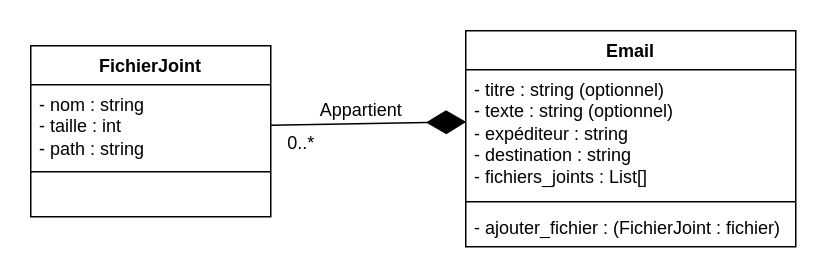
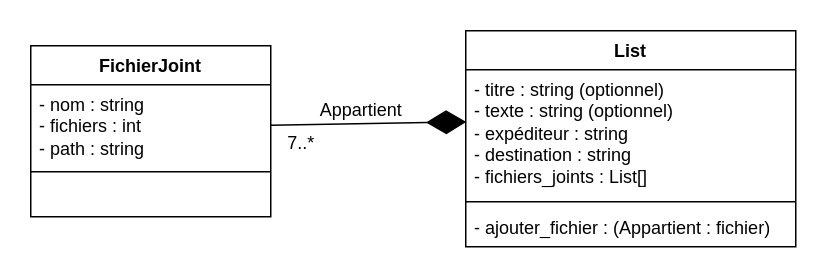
  <mxCell id="0" />
  <mxCell id="1" parent="0" />
  <mxCell id="2" value="FichierJoint" style="swimlane;fontStyle=1;align=center;verticalAlign=top;childLayout=stackLayout;horizontal=1;startSize=26;horizontalStack=0;resizeParent=1;resizeParentMax=0;resizeLast=0;collapsible=1;marginBottom=0;whiteSpace=wrap;html=1;" vertex="1" parent="1"><mxGeometry x="20" y="30" width="160" height="114" as="geometry" /></mxCell>
- <mxCell id="3" value="- nom : string&lt;div&gt;- taille : int&lt;/div&gt;&lt;div&gt;- path : string&lt;/div&gt;" style="text;strokeColor=none;fillColor=none;align=left;verticalAlign=top;spacingLeft=4;spacingRight=4;overflow=hidden;rotatable=0;points=[[0,0.5],[1,0.5]];portConstraint=eastwest;whiteSpace=wrap;html=1;" vertex="1" parent="2"><mxGeometry y="26" width="160" height="54" as="geometry" /></mxCell>
+ <mxCell id="3" value="- nom : string&lt;div&gt;- fichiers : int&lt;/div&gt;&lt;div&gt;- path : string&lt;/div&gt;" style="text;strokeColor=none;fillColor=none;align=left;verticalAlign=top;spacingLeft=4;spacingRight=4;overflow=hidden;rotatable=0;points=[[0,0.5],[1,0.5]];portConstraint=eastwest;whiteSpace=wrap;html=1;" vertex="1" parent="2"><mxGeometry y="26" width="160" height="54" as="geometry" /></mxCell>
  <mxCell id="4" value="" style="line;strokeWidth=1;fillColor=none;align=left;verticalAlign=middle;spacingTop=-1;spacingLeft=3;spacingRight=3;rotatable=0;labelPosition=right;points=[];portConstraint=eastwest;strokeColor=inherit;" vertex="1" parent="2"><mxGeometry y="80" width="160" height="8" as="geometry" /></mxCell>
  <mxCell id="5" value="&lt;div&gt;&lt;br&gt;&lt;/div&gt;&lt;div&gt;&lt;br&gt;&lt;/div&gt;" style="text;strokeColor=none;fillColor=none;align=left;verticalAlign=top;spacingLeft=4;spacingRight=4;overflow=hidden;rotatable=0;points=[[0,0.5],[1,0.5]];portConstraint=eastwest;whiteSpace=wrap;html=1;" vertex="1" parent="2"><mxGeometry y="88" width="160" height="26" as="geometry" /></mxCell>
- <mxCell id="6" value="Email" style="swimlane;fontStyle=1;align=center;verticalAlign=top;childLayout=stackLayout;horizontal=1;startSize=26;horizontalStack=0;resizeParent=1;resizeParentMax=0;resizeLast=0;collapsible=1;marginBottom=0;whiteSpace=wrap;html=1;" vertex="1" parent="1"><mxGeometry x="310" y="20" width="220" height="144" as="geometry" /></mxCell>
+ <mxCell id="6" value="List" style="swimlane;fontStyle=1;align=center;verticalAlign=top;childLayout=stackLayout;horizontal=1;startSize=26;horizontalStack=0;resizeParent=1;resizeParentMax=0;resizeLast=0;collapsible=1;marginBottom=0;whiteSpace=wrap;html=1;" vertex="1" parent="1"><mxGeometry x="310" y="20" width="220" height="144" as="geometry" /></mxCell>
  <mxCell id="7" value="- titre : string (optionnel)&lt;div&gt;- texte : string&amp;nbsp;&lt;span style=&quot;background-color: initial;&quot;&gt;(optionnel)&lt;/span&gt;&lt;/div&gt;&lt;div&gt;&lt;span style=&quot;background-color: initial;&quot;&gt;- expéditeur : string&lt;/span&gt;&lt;/div&gt;&lt;div&gt;&lt;span style=&quot;background-color: initial;&quot;&gt;- destination : string&lt;/span&gt;&lt;/div&gt;&lt;div&gt;&lt;span style=&quot;background-color: initial;&quot;&gt;- fichiers_joints : List[]&lt;/span&gt;&lt;/div&gt;" style="text;strokeColor=none;fillColor=none;align=left;verticalAlign=top;spacingLeft=4;spacingRight=4;overflow=hidden;rotatable=0;points=[[0,0.5],[1,0.5]];portConstraint=eastwest;whiteSpace=wrap;html=1;" vertex="1" parent="6"><mxGeometry y="26" width="220" height="84" as="geometry" /></mxCell>
  <mxCell id="8" value="" style="line;strokeWidth=1;fillColor=none;align=left;verticalAlign=middle;spacingTop=-1;spacingLeft=3;spacingRight=3;rotatable=0;labelPosition=right;points=[];portConstraint=eastwest;strokeColor=inherit;" vertex="1" parent="6"><mxGeometry y="110" width="220" height="8" as="geometry" /></mxCell>
- <mxCell id="9" value="- ajouter_fichier : (FichierJoint : fichier)" style="text;strokeColor=none;fillColor=none;align=left;verticalAlign=top;spacingLeft=4;spacingRight=4;overflow=hidden;rotatable=0;points=[[0,0.5],[1,0.5]];portConstraint=eastwest;whiteSpace=wrap;html=1;" vertex="1" parent="6"><mxGeometry y="118" width="220" height="26" as="geometry" /></mxCell>
+ <mxCell id="9" value="- ajouter_fichier : (Appartient : fichier)" style="text;strokeColor=none;fillColor=none;align=left;verticalAlign=top;spacingLeft=4;spacingRight=4;overflow=hidden;rotatable=0;points=[[0,0.5],[1,0.5]];portConstraint=eastwest;whiteSpace=wrap;html=1;" vertex="1" parent="6"><mxGeometry y="118" width="220" height="26" as="geometry" /></mxCell>
  <mxCell id="10" value="" style="endArrow=diamondThin;endFill=1;endSize=24;html=1;rounded=0;exitX=1;exitY=0.5;exitDx=0;exitDy=0;entryX=0.002;entryY=0.414;entryDx=0;entryDy=0;entryPerimeter=0;" edge="1" parent="1" source="3" target="7"><mxGeometry width="160" relative="1" as="geometry"><mxPoint x="220" y="90" as="sourcePoint" /><mxPoint x="380" y="90" as="targetPoint" /></mxGeometry></mxCell>
  <mxCell id="11" value="Appartient" style="text;html=1;align=center;verticalAlign=middle;resizable=0;points=[];autosize=1;strokeColor=none;fillColor=none;" vertex="1" parent="1"><mxGeometry x="200" y="58" width="80" height="30" as="geometry" /></mxCell>
- <mxCell id="12" value="0..*" style="text;html=1;align=center;verticalAlign=middle;resizable=0;points=[];autosize=1;strokeColor=none;fillColor=none;" vertex="1" parent="1"><mxGeometry x="180" y="80" width="40" height="30" as="geometry" /></mxCell>
+ <mxCell id="12" value="7..*" style="text;html=1;align=center;verticalAlign=middle;resizable=0;points=[];autosize=1;strokeColor=none;fillColor=none;" vertex="1" parent="1"><mxGeometry x="180" y="80" width="40" height="30" as="geometry" /></mxCell>
